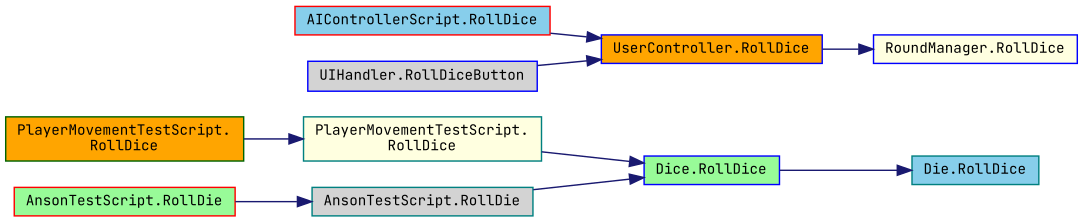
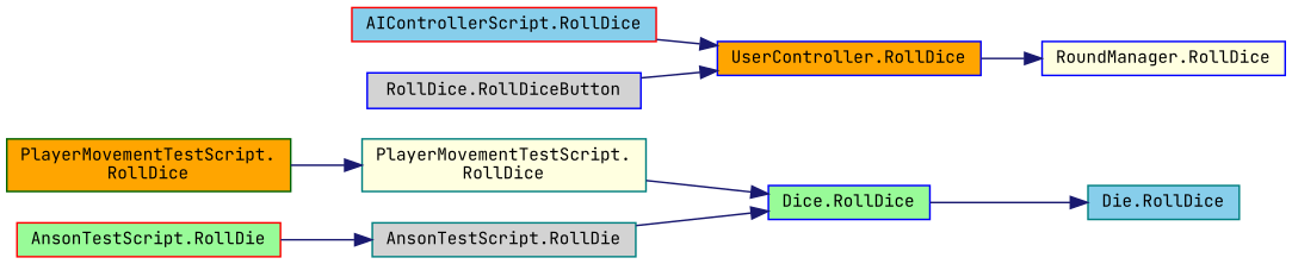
  digraph {
    fontname="JetBrains Mono"
    rankdir=RL
    node [color=blue fillcolor=skyblue fontname="JetBrains Mono" fontsize=10 shape=record style=filled]
    edge [color=midnightblue dir=back fontname="JetBrains Mono" fontsize=10 labelfontname=Helvetica labelfontsize=10 style=solid]
    n1 [color=teal fontcolor=black height=0.2 label="Die.RollDice" width=0.4]
    n2 [fillcolor=palegreen height=0.2 label="Dice.RollDice" width=0.4]
    n3 [color=teal fillcolor=lightyellow height=0.2 label="PlayerMovementTestScript.\lRollDice" width=0.4]
    n4 [color=teal fillcolor=lightgrey height=0.2 label="AnsonTestScript.RollDie" width=0.4]
    n5 [color=darkgreen fillcolor=orange height=0.2 label="PlayerMovementTestScript.\lRollDice" width=0.4]
    n6 [fillcolor=lightyellow height=0.2 label="RoundManager.RollDice" width=0.4]
    n7 [fillcolor=orange height=0.2 label="UserController.RollDice" width=0.4]
    n8 [color=red fillcolor=palegreen height=0.2 label="AnsonTestScript.RollDie" width=0.4]
    n9 [color=red height=0.2 label="AIControllerScript.RollDice" width=0.4]
-   n10 [fillcolor=lightgrey height=0.2 label="UIHandler.RollDiceButton" width=0.4]
+   n10 [fillcolor=lightgrey height=0.2 label="RollDice.RollDiceButton" width=0.4]
    n1 -> n2
    n2 -> n3
    n2 -> n4
    n3 -> n5
    n4 -> n8
    n6 -> n7
    n7 -> n9
    n7 -> n10
  }
